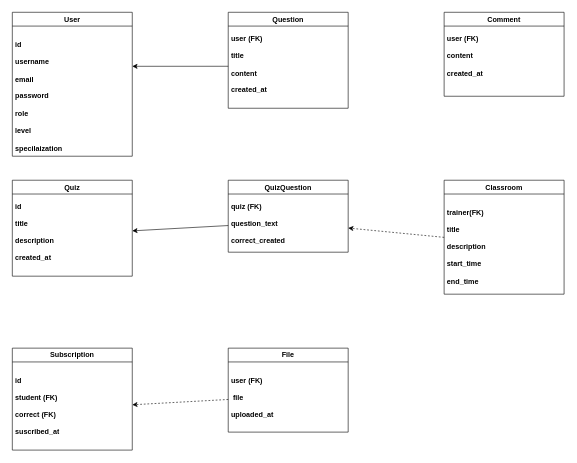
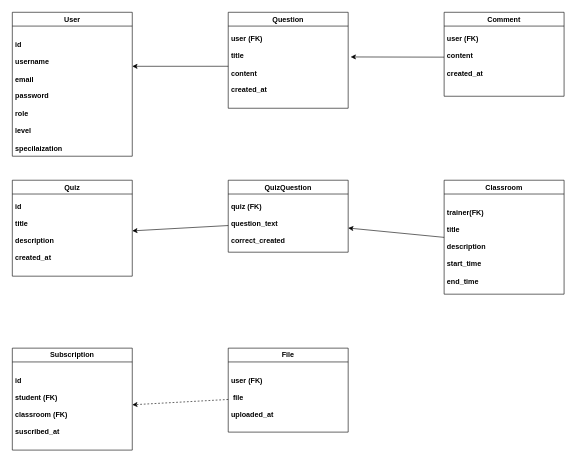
  <mxCell id="0" />
  <mxCell id="1" parent="0" />
  <mxCell id="2" value="User" style="swimlane;whiteSpace=wrap;html=1;" parent="1" vertex="1"><mxGeometry x="20" y="20" width="200" height="240" as="geometry" /></mxCell>
  <mxCell id="3" value="&lt;h1&gt;&lt;div&gt;&lt;span style=&quot;font-size: 12px;&quot;&gt;id&lt;/span&gt;&lt;/div&gt;&lt;div&gt;&lt;span style=&quot;font-size: 12px;&quot;&gt;username&lt;/span&gt;&lt;/div&gt;&lt;div&gt;&lt;span style=&quot;font-size: 12px;&quot;&gt;email&lt;/span&gt;&lt;/div&gt;&lt;div&gt;&lt;span style=&quot;font-size: 12px;&quot;&gt;password&lt;/span&gt;&lt;/div&gt;&lt;div&gt;&lt;span style=&quot;font-size: 12px;&quot;&gt;role&lt;/span&gt;&lt;/div&gt;&lt;div&gt;&lt;span style=&quot;font-size: 12px;&quot;&gt;level&lt;/span&gt;&lt;/div&gt;&lt;div&gt;&lt;span style=&quot;font-size: 12px;&quot;&gt;specilaization&lt;/span&gt;&lt;/div&gt;&lt;/h1&gt;" style="text;html=1;strokeColor=none;fillColor=none;spacing=5;spacingTop=-20;whiteSpace=wrap;overflow=hidden;rounded=0;" parent="2" vertex="1"><mxGeometry y="30" width="200" height="210" as="geometry" /></mxCell>
  <mxCell id="4" value="File" style="swimlane;whiteSpace=wrap;html=1;startSize=23;" parent="1" vertex="1"><mxGeometry x="380" y="580" width="200" height="140" as="geometry" /></mxCell>
  <mxCell id="5" value="&lt;h1&gt;&lt;div&gt;&lt;span style=&quot;font-size: 12px;&quot;&gt;user (FK)&lt;/span&gt;&lt;/div&gt;&lt;div&gt;&lt;span style=&quot;font-size: 12px;&quot;&gt;&amp;nbsp;file&lt;/span&gt;&lt;/div&gt;&lt;div&gt;&lt;span style=&quot;font-size: 12px;&quot;&gt;uploaded_at&amp;nbsp;&lt;/span&gt;&lt;/div&gt;&lt;div&gt;&lt;br&gt;&lt;/div&gt;&lt;/h1&gt;" style="text;html=1;strokeColor=none;fillColor=none;spacing=5;spacingTop=-20;whiteSpace=wrap;overflow=hidden;rounded=0;" parent="4" vertex="1"><mxGeometry y="30" width="200" height="100" as="geometry" /></mxCell>
  <mxCell id="6" value="Subscription" style="swimlane;whiteSpace=wrap;html=1;" parent="1" vertex="1"><mxGeometry x="20" y="580" width="200" height="170" as="geometry" /></mxCell>
- <mxCell id="7" value="&lt;h1&gt;&lt;div&gt;&lt;span style=&quot;font-size: 12px;&quot;&gt;id&lt;/span&gt;&lt;/div&gt;&lt;div&gt;&lt;span style=&quot;font-size: 12px;&quot;&gt;student (FK)&lt;/span&gt;&lt;/div&gt;&lt;div&gt;&lt;span style=&quot;font-size: 12px;&quot;&gt;correct (FK)&lt;/span&gt;&lt;/div&gt;&lt;div&gt;&lt;span style=&quot;font-size: 12px;&quot;&gt;suscribed_at&lt;/span&gt;&lt;/div&gt;&lt;/h1&gt;" style="text;html=1;strokeColor=none;fillColor=none;spacing=5;spacingTop=-20;whiteSpace=wrap;overflow=hidden;rounded=0;" parent="6" vertex="1"><mxGeometry y="30" width="200" height="140" as="geometry" /></mxCell>
+ <mxCell id="7" value="&lt;h1&gt;&lt;div&gt;&lt;span style=&quot;font-size: 12px;&quot;&gt;id&lt;/span&gt;&lt;/div&gt;&lt;div&gt;&lt;span style=&quot;font-size: 12px;&quot;&gt;student (FK)&lt;/span&gt;&lt;/div&gt;&lt;div&gt;&lt;span style=&quot;font-size: 12px;&quot;&gt;classroom (FK)&lt;/span&gt;&lt;/div&gt;&lt;div&gt;&lt;span style=&quot;font-size: 12px;&quot;&gt;suscribed_at&lt;/span&gt;&lt;/div&gt;&lt;/h1&gt;" style="text;html=1;strokeColor=none;fillColor=none;spacing=5;spacingTop=-20;whiteSpace=wrap;overflow=hidden;rounded=0;" parent="6" vertex="1"><mxGeometry y="30" width="200" height="140" as="geometry" /></mxCell>
  <mxCell id="8" value="Quiz" style="swimlane;whiteSpace=wrap;html=1;" parent="1" vertex="1"><mxGeometry x="20" y="300" width="200" height="160" as="geometry" /></mxCell>
  <mxCell id="9" value="&lt;h1&gt;&lt;div&gt;&lt;span style=&quot;font-size: 12px;&quot;&gt;id&lt;/span&gt;&lt;/div&gt;&lt;div&gt;&lt;span style=&quot;font-size: 12px;&quot;&gt;title&lt;/span&gt;&lt;/div&gt;&lt;div&gt;&lt;span style=&quot;font-size: 12px;&quot;&gt;description&lt;/span&gt;&lt;/div&gt;&lt;div&gt;&lt;span style=&quot;font-size: 12px;&quot;&gt;created_at&lt;/span&gt;&lt;/div&gt;&lt;/h1&gt;" style="text;html=1;strokeColor=none;fillColor=none;spacing=5;spacingTop=-20;whiteSpace=wrap;overflow=hidden;rounded=0;" parent="8" vertex="1"><mxGeometry y="20" width="200" height="140" as="geometry" /></mxCell>
  <mxCell id="10" value="QuizQuestion" style="swimlane;whiteSpace=wrap;html=1;" parent="1" vertex="1"><mxGeometry x="380" y="300" width="200" height="120" as="geometry" /></mxCell>
  <mxCell id="11" value="&lt;h1&gt;&lt;div&gt;&lt;span style=&quot;font-size: 12px;&quot;&gt;quiz (FK)&lt;/span&gt;&lt;/div&gt;&lt;div&gt;&lt;span style=&quot;font-size: 12px;&quot;&gt;question_text&lt;/span&gt;&lt;/div&gt;&lt;div&gt;&lt;span style=&quot;font-size: 12px;&quot;&gt;correct_created&lt;/span&gt;&lt;/div&gt;&lt;/h1&gt;" style="text;html=1;strokeColor=none;fillColor=none;spacing=5;spacingTop=-20;whiteSpace=wrap;overflow=hidden;rounded=0;" parent="10" vertex="1"><mxGeometry y="20" width="200" height="100" as="geometry" /></mxCell>
  <mxCell id="12" value="Classroom" style="swimlane;whiteSpace=wrap;html=1;" parent="1" vertex="1"><mxGeometry x="740" y="300" width="200" height="190" as="geometry" /></mxCell>
  <mxCell id="13" value="&lt;h1&gt;&lt;div&gt;&lt;span style=&quot;font-size: 12px;&quot;&gt;trainer(FK)&lt;/span&gt;&lt;/div&gt;&lt;div&gt;&lt;span style=&quot;font-size: 12px;&quot;&gt;title&lt;/span&gt;&lt;/div&gt;&lt;div&gt;&lt;span style=&quot;font-size: 12px;&quot;&gt;description&lt;/span&gt;&lt;/div&gt;&lt;div&gt;&lt;span style=&quot;font-size: 12px;&quot;&gt;start_time&lt;/span&gt;&lt;/div&gt;&lt;div&gt;&lt;span style=&quot;font-size: 12px;&quot;&gt;end_time&lt;/span&gt;&lt;/div&gt;&lt;/h1&gt;" style="text;html=1;strokeColor=none;fillColor=none;spacing=5;spacingTop=-20;whiteSpace=wrap;overflow=hidden;rounded=0;" parent="12" vertex="1"><mxGeometry y="30" width="200" height="150" as="geometry" /></mxCell>
  <mxCell id="14" value="Question" style="swimlane;whiteSpace=wrap;html=1;" parent="1" vertex="1"><mxGeometry x="380" y="20" width="200" height="160" as="geometry" /></mxCell>
  <mxCell id="15" value="&lt;h1&gt;&lt;div&gt;&lt;span style=&quot;font-size: 12px;&quot;&gt;user (FK)&lt;/span&gt;&lt;/div&gt;&lt;div&gt;&lt;span style=&quot;font-size: 12px;&quot;&gt;title&lt;/span&gt;&lt;/div&gt;&lt;div&gt;&lt;span style=&quot;font-size: 12px;&quot;&gt;content&lt;/span&gt;&lt;/div&gt;&lt;div&gt;&lt;span style=&quot;font-size: 12px;&quot;&gt;created_at&lt;/span&gt;&lt;/div&gt;&lt;/h1&gt;" style="text;html=1;strokeColor=none;fillColor=none;spacing=5;spacingTop=-20;whiteSpace=wrap;overflow=hidden;rounded=0;" parent="14" vertex="1"><mxGeometry y="20" width="200" height="140" as="geometry" /></mxCell>
  <mxCell id="16" value="Comment" style="swimlane;whiteSpace=wrap;html=1;" parent="1" vertex="1"><mxGeometry x="740" y="20" width="200" height="140" as="geometry" /></mxCell>
  <mxCell id="17" value="&lt;h1&gt;&lt;div&gt;&lt;span style=&quot;font-size: 12px;&quot;&gt;user (FK)&lt;/span&gt;&lt;/div&gt;&lt;div&gt;&lt;span style=&quot;font-size: 12px;&quot;&gt;content&lt;/span&gt;&lt;/div&gt;&lt;div&gt;&lt;span style=&quot;font-size: 12px;&quot;&gt;created_at&lt;/span&gt;&lt;/div&gt;&lt;/h1&gt;" style="text;html=1;strokeColor=none;fillColor=none;spacing=5;spacingTop=-20;whiteSpace=wrap;overflow=hidden;rounded=0;" parent="16" vertex="1"><mxGeometry y="20" width="200" height="110" as="geometry" /></mxCell>
  <mxCell id="18" style="edgeStyle=none;html=1;exitX=0;exitY=0.5;exitDx=0;exitDy=0;entryX=1;entryY=0.286;entryDx=0;entryDy=0;entryPerimeter=0;fontSize=12;" parent="1" source="15" target="3" edge="1"><mxGeometry relative="1" as="geometry" /></mxCell>
- <mxCell id="20" style="edgeStyle=none;html=1;fontSize=12;dashed=1;" parent="1" source="13" target="11" edge="1"><mxGeometry relative="1" as="geometry" /></mxCell>
+ <mxCell id="19" style="edgeStyle=none;html=1;entryX=1.021;entryY=0.389;entryDx=0;entryDy=0;entryPerimeter=0;fontSize=12;" parent="1" source="17" target="15" edge="1"><mxGeometry relative="1" as="geometry" /></mxCell>
+ <mxCell id="20" style="edgeStyle=none;html=1;fontSize=12;" parent="1" source="13" target="11" edge="1"><mxGeometry relative="1" as="geometry" /></mxCell>
  <mxCell id="21" style="edgeStyle=none;html=1;fontSize=12;" parent="1" source="11" target="9" edge="1"><mxGeometry relative="1" as="geometry" /></mxCell>
  <mxCell id="22" style="edgeStyle=none;html=1;fontSize=12;dashed=1;" parent="1" source="5" target="7" edge="1"><mxGeometry relative="1" as="geometry" /></mxCell>
